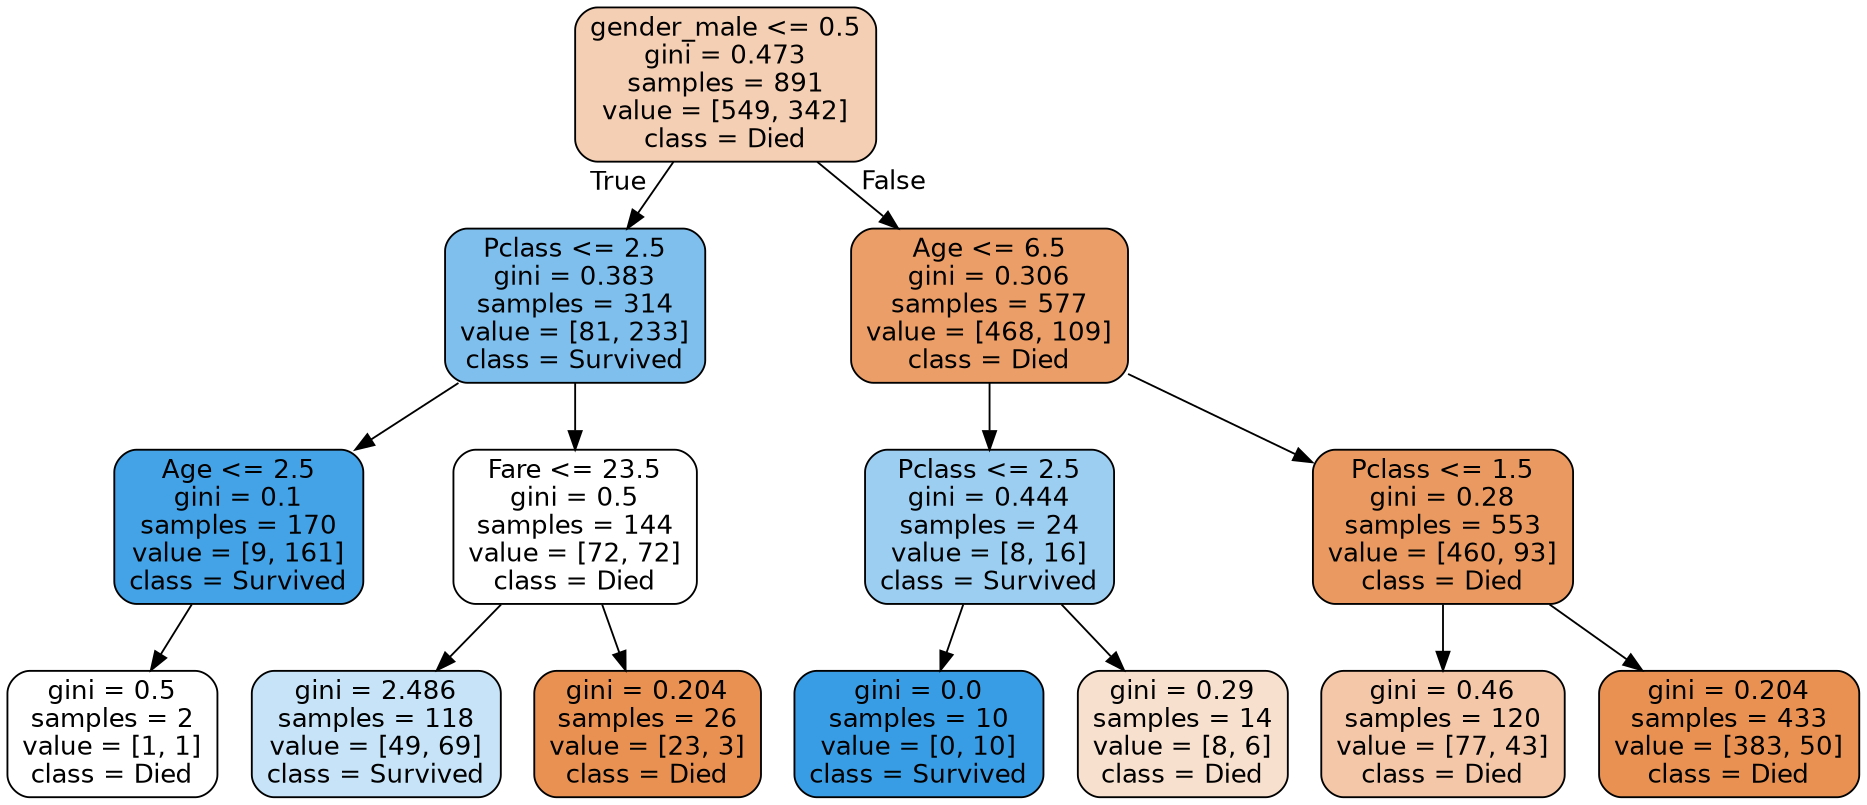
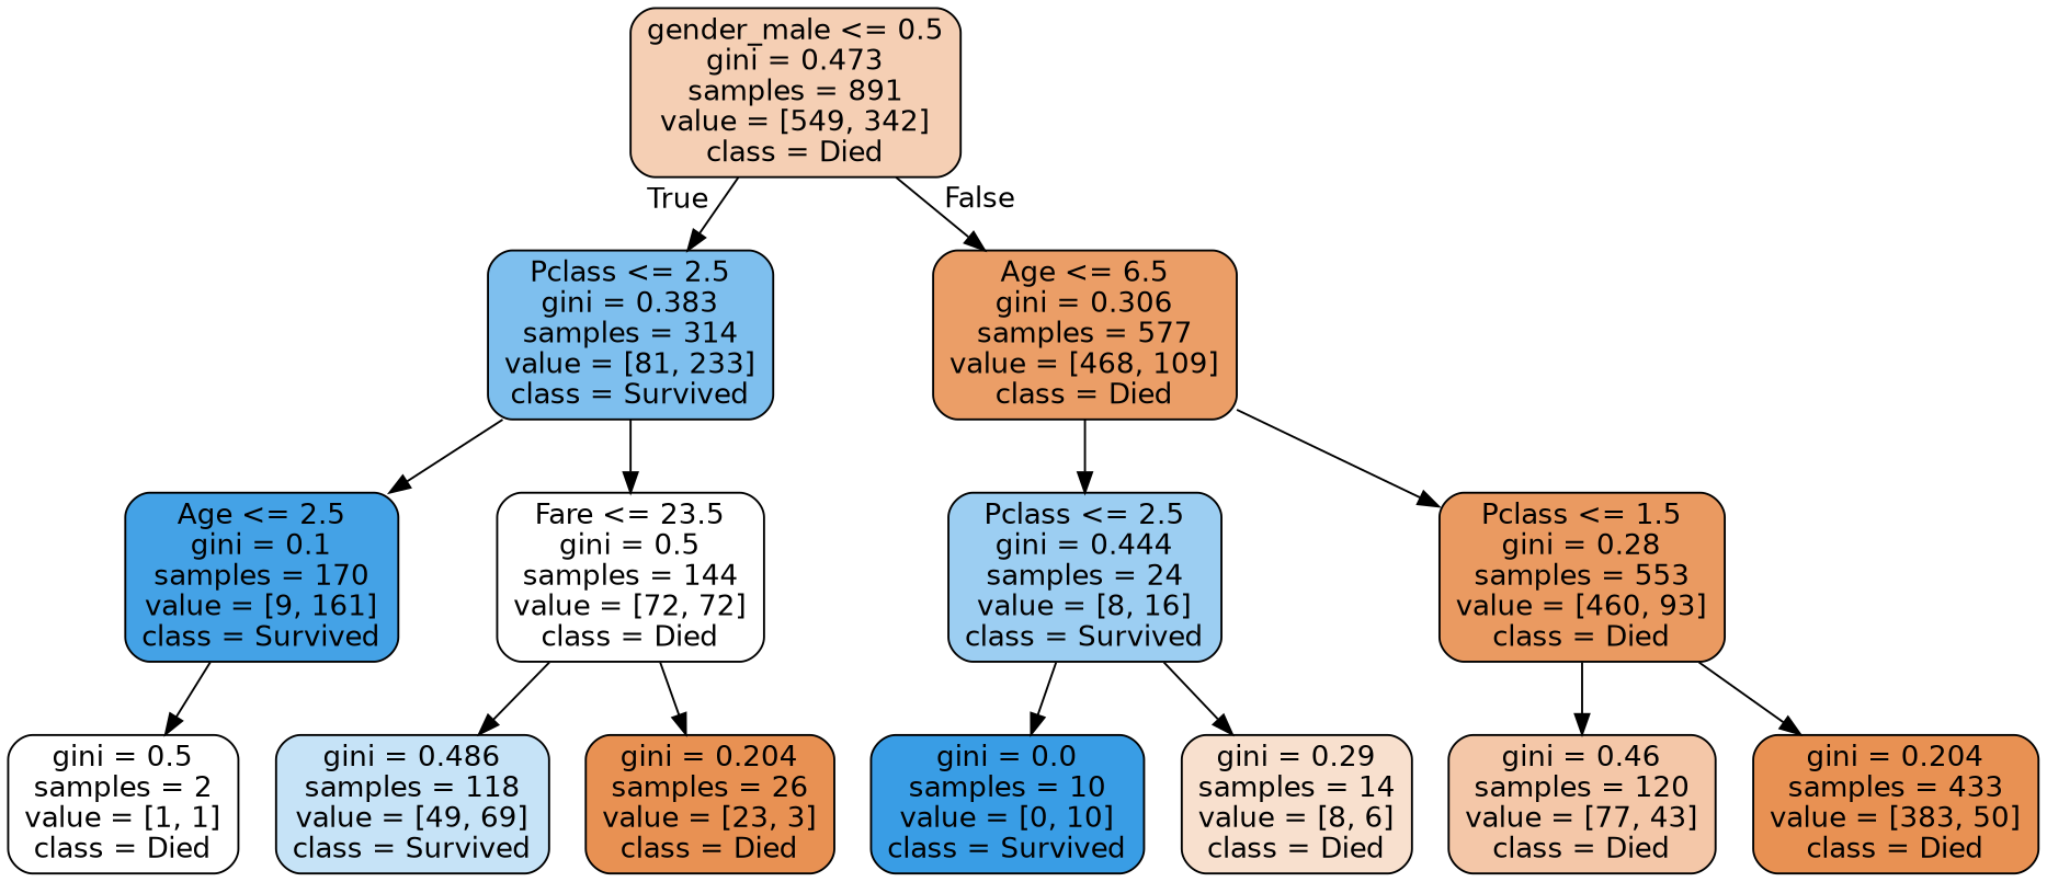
  digraph {
    node [color=black fillcolor="#ffffff" fontname=helvetica shape=box style="filled, rounded"]
    edge [fontname=helvetica]
    n1 [fillcolor="#f5cfb4" label="gender_male <= 0.5\ngini = 0.473\nsamples = 891\nvalue = [549, 342]\nclass = Died"]
    n2 [fillcolor="#7ebfee" label="Pclass <= 2.5\ngini = 0.383\nsamples = 314\nvalue = [81, 233]\nclass = Survived"]
    n3 [fillcolor="#eb9e67" label="Age <= 6.5\ngini = 0.306\nsamples = 577\nvalue = [468, 109]\nclass = Died"]
    n4 [fillcolor="#44a2e6" label="Age <= 2.5\ngini = 0.1\nsamples = 170\nvalue = [9, 161]\nclass = Survived"]
    n5 [label="Fare <= 23.5\ngini = 0.5\nsamples = 144\nvalue = [72, 72]\nclass = Died"]
    n6 [fillcolor="#9ccef2" label="Pclass <= 2.5\ngini = 0.444\nsamples = 24\nvalue = [8, 16]\nclass = Survived"]
    n7 [fillcolor="#ea9a61" label="Pclass <= 1.5\ngini = 0.28\nsamples = 553\nvalue = [460, 93]\nclass = Died"]
    n8 [label="gini = 0.5\nsamples = 2\nvalue = [1, 1]\nclass = Died"]
-   n9 [fillcolor="#c6e3f7" label="gini = 2.486\nsamples = 118\nvalue = [49, 69]\nclass = Survived"]
+   n9 [fillcolor="#c6e3f7" label="gini = 0.486\nsamples = 118\nvalue = [49, 69]\nclass = Survived"]
    n10 [fillcolor="#e89153" label="gini = 0.204\nsamples = 26\nvalue = [23, 3]\nclass = Died"]
    n11 [fillcolor="#399de5" label="gini = 0.0\nsamples = 10\nvalue = [0, 10]\nclass = Survived"]
    n12 [fillcolor="#f8e0ce" label="gini = 0.29\nsamples = 14\nvalue = [8, 6]\nclass = Died"]
    n13 [fillcolor="#f4c7a8" label="gini = 0.46\nsamples = 120\nvalue = [77, 43]\nclass = Died"]
    n14 [fillcolor="#e89153" label="gini = 0.204\nsamples = 433\nvalue = [383, 50]\nclass = Died"]
    n1 -> n2 [headlabel=True labelangle=45 labeldistance=2.5]
    n1 -> n3 [headlabel=False labelangle=-45 labeldistance=2.5]
    n2 -> n4
    n2 -> n5
    n3 -> n6
    n3 -> n7
    n4 -> n8
    n5 -> n9
    n5 -> n10
    n6 -> n11
    n6 -> n12
    n7 -> n13
    n7 -> n14
  }
